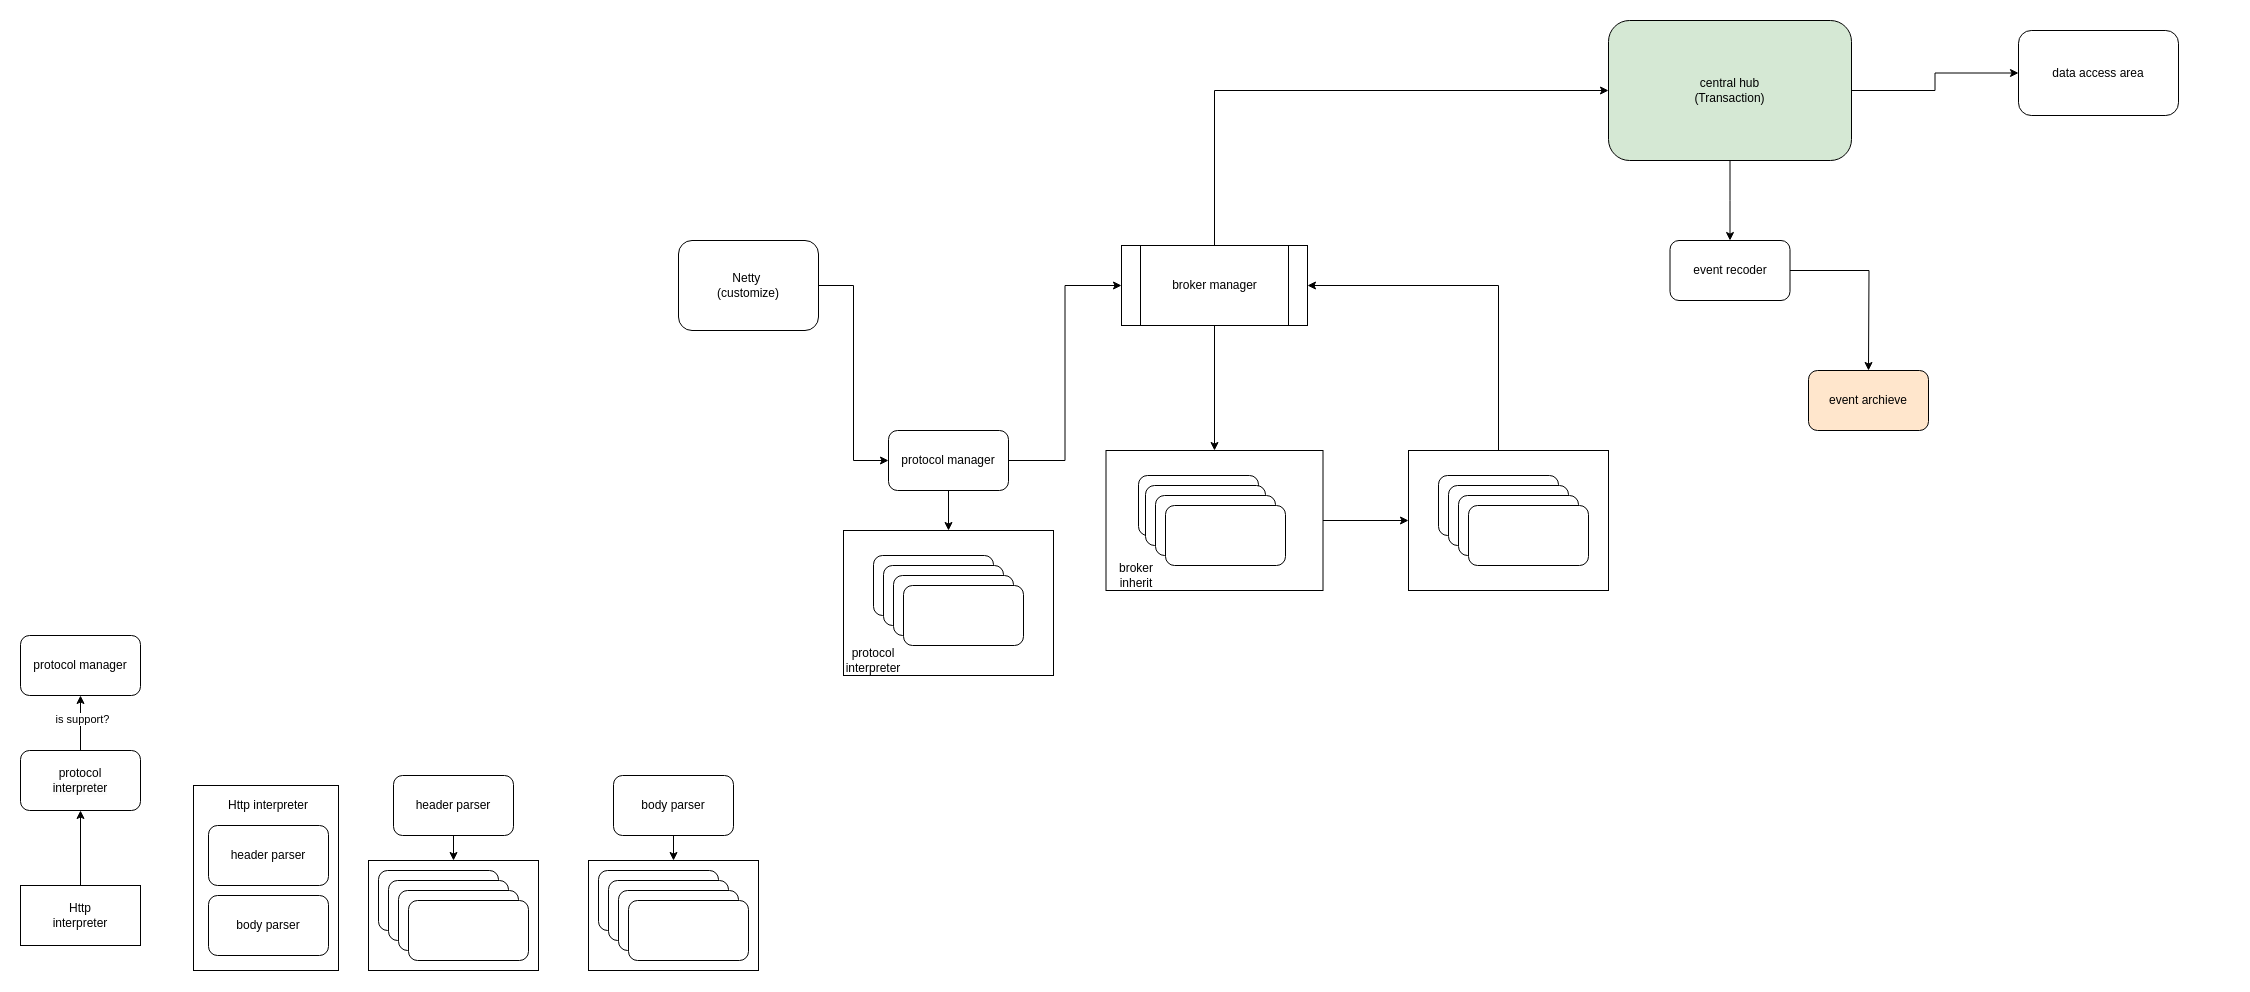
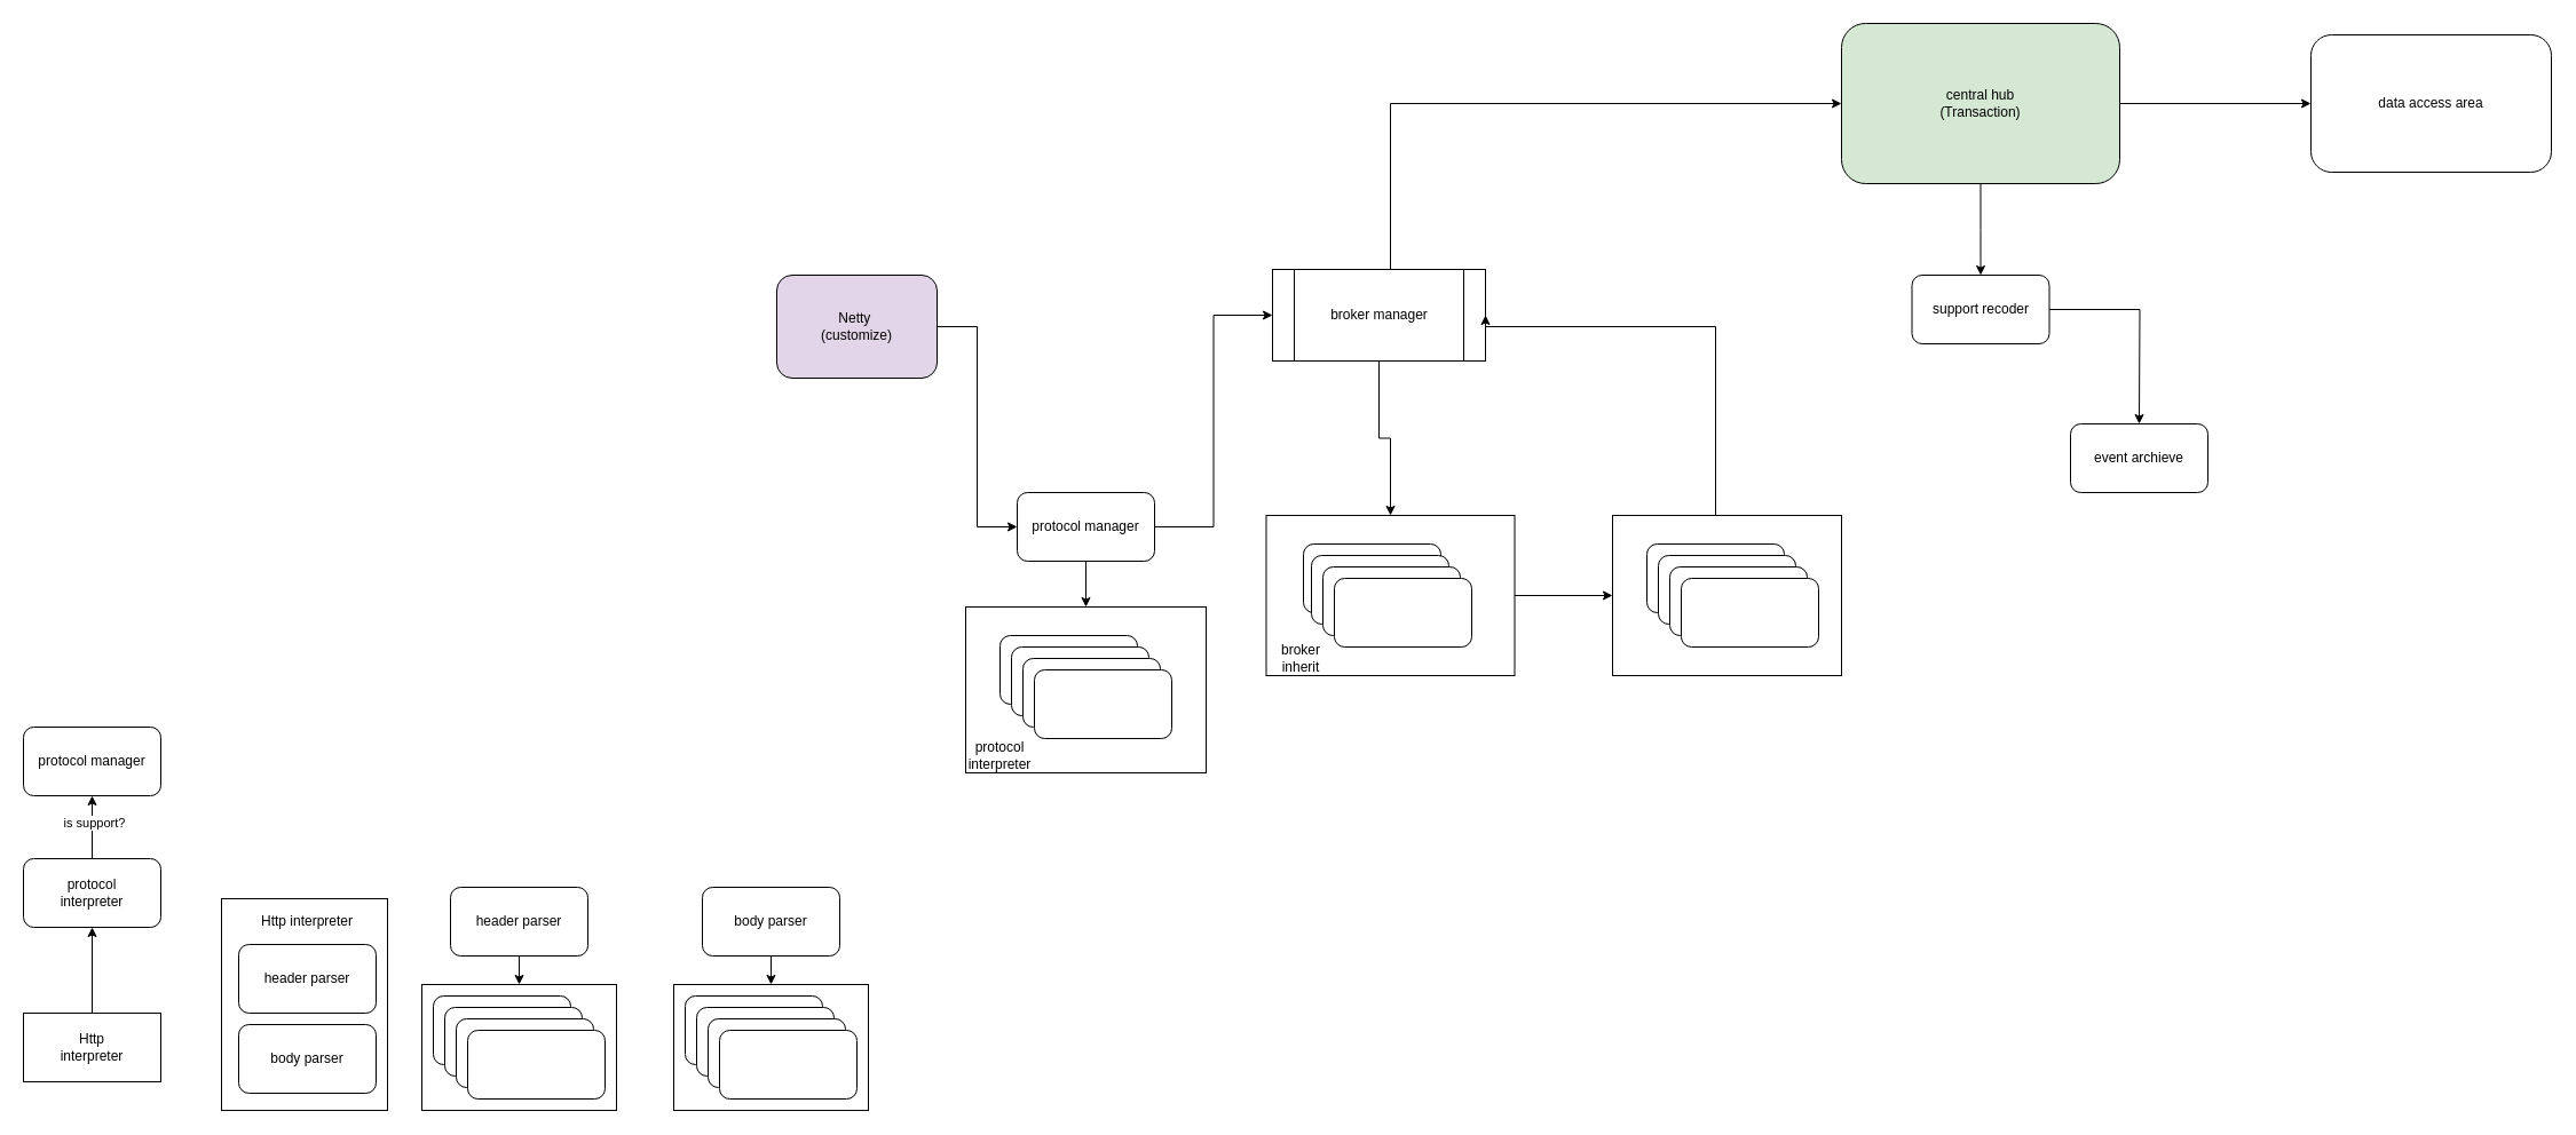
  <mxCell id="0" />
  <mxCell id="1" parent="0" />
  <mxCell id="2" value="" style="rounded=0;whiteSpace=wrap;html=1;" vertex="1" parent="1"><mxGeometry x="843" y="530" width="210" height="145" as="geometry" /></mxCell>
  <mxCell id="3" value="" style="rounded=0;whiteSpace=wrap;html=1;" vertex="1" parent="1"><mxGeometry x="193" y="785" width="145" height="185" as="geometry" /></mxCell>
  <mxCell id="4" style="edgeStyle=orthogonalEdgeStyle;rounded=0;orthogonalLoop=1;jettySize=auto;html=1;entryX=0;entryY=0.5;entryDx=0;entryDy=0;" edge="1" parent="1" source="5" target="20"><mxGeometry relative="1" as="geometry" /></mxCell>
  <mxCell id="5" value="" style="rounded=0;whiteSpace=wrap;html=1;" vertex="1" parent="1"><mxGeometry x="1105.5" y="450" width="217" height="140" as="geometry" /></mxCell>
  <mxCell id="6" style="edgeStyle=orthogonalEdgeStyle;rounded=0;orthogonalLoop=1;jettySize=auto;html=1;entryX=0;entryY=0.5;entryDx=0;entryDy=0;" edge="1" parent="1" source="7" target="10"><mxGeometry relative="1" as="geometry" /></mxCell>
- <mxCell id="7" value="Netty&amp;nbsp;&lt;div&gt;(customize)&lt;/div&gt;" style="rounded=1;whiteSpace=wrap;html=1;" vertex="1" parent="1"><mxGeometry x="678" y="240" width="140" height="90" as="geometry" /></mxCell>
+ <mxCell id="7" value="Netty&amp;nbsp;&lt;div&gt;(customize)&lt;/div&gt;" style="rounded=1;whiteSpace=wrap;html=1;fillColor=#e1d5e7;" vertex="1" parent="1"><mxGeometry x="678" y="240" width="140" height="90" as="geometry" /></mxCell>
  <mxCell id="8" style="edgeStyle=orthogonalEdgeStyle;rounded=0;orthogonalLoop=1;jettySize=auto;html=1;entryX=0;entryY=0.5;entryDx=0;entryDy=0;" edge="1" parent="1" source="10" target="13"><mxGeometry relative="1" as="geometry" /></mxCell>
  <mxCell id="9" style="edgeStyle=orthogonalEdgeStyle;rounded=0;orthogonalLoop=1;jettySize=auto;html=1;" edge="1" parent="1" source="10" target="2"><mxGeometry relative="1" as="geometry" /></mxCell>
  <mxCell id="10" value="protocol manager" style="rounded=1;whiteSpace=wrap;html=1;" vertex="1" parent="1"><mxGeometry x="888" y="430" width="120" height="60" as="geometry" /></mxCell>
  <mxCell id="11" style="edgeStyle=orthogonalEdgeStyle;rounded=0;orthogonalLoop=1;jettySize=auto;html=1;entryX=0.5;entryY=0;entryDx=0;entryDy=0;" edge="1" parent="1" source="13" target="5"><mxGeometry relative="1" as="geometry"><mxPoint x="1181" y="450" as="targetPoint" /></mxGeometry></mxCell>
  <mxCell id="12" style="edgeStyle=orthogonalEdgeStyle;rounded=0;orthogonalLoop=1;jettySize=auto;html=1;entryX=0;entryY=0.5;entryDx=0;entryDy=0;" edge="1" parent="1" source="13" target="27"><mxGeometry relative="1" as="geometry"><Array as="points"><mxPoint x="1214" y="90" /></Array></mxGeometry></mxCell>
- <mxCell id="13" value="broker manager" style="shape=process;whiteSpace=wrap;html=1;backgroundOutline=1;" vertex="1" parent="1"><mxGeometry x="1121" y="245" width="186" height="80" as="geometry" /></mxCell>
+ <mxCell id="13" value="broker manager" style="shape=process;whiteSpace=wrap;html=1;backgroundOutline=1;" vertex="1" parent="1"><mxGeometry x="1111" y="235" width="186" height="80" as="geometry" /></mxCell>
  <mxCell id="14" value="" style="rounded=1;whiteSpace=wrap;html=1;" vertex="1" parent="1"><mxGeometry x="1138" y="475" width="120" height="60" as="geometry" /></mxCell>
  <mxCell id="15" value="" style="rounded=1;whiteSpace=wrap;html=1;" vertex="1" parent="1"><mxGeometry x="1145" y="485" width="120" height="60" as="geometry" /></mxCell>
  <mxCell id="16" value="" style="rounded=1;whiteSpace=wrap;html=1;" vertex="1" parent="1"><mxGeometry x="1155" y="495" width="120" height="60" as="geometry" /></mxCell>
  <mxCell id="17" value="" style="rounded=1;whiteSpace=wrap;html=1;" vertex="1" parent="1"><mxGeometry x="1165" y="505" width="120" height="60" as="geometry" /></mxCell>
  <mxCell id="18" value="broker inherit" style="text;html=1;align=center;verticalAlign=middle;whiteSpace=wrap;rounded=0;" vertex="1" parent="1"><mxGeometry x="1105.5" y="560" width="60" height="30" as="geometry" /></mxCell>
  <mxCell id="19" style="edgeStyle=orthogonalEdgeStyle;rounded=0;orthogonalLoop=1;jettySize=auto;html=1;entryX=1;entryY=0.5;entryDx=0;entryDy=0;" edge="1" parent="1" source="20" target="13"><mxGeometry relative="1" as="geometry"><mxPoint x="1508" y="300" as="targetPoint" /><Array as="points"><mxPoint x="1498" y="285" /></Array></mxGeometry></mxCell>
  <mxCell id="20" value="" style="rounded=0;whiteSpace=wrap;html=1;" vertex="1" parent="1"><mxGeometry x="1408" y="450" width="200" height="140" as="geometry" /></mxCell>
  <mxCell id="21" value="" style="rounded=1;whiteSpace=wrap;html=1;" vertex="1" parent="1"><mxGeometry x="1438" y="475" width="120" height="60" as="geometry" /></mxCell>
  <mxCell id="22" value="" style="rounded=1;whiteSpace=wrap;html=1;" vertex="1" parent="1"><mxGeometry x="1448" y="485" width="120" height="60" as="geometry" /></mxCell>
  <mxCell id="23" value="" style="rounded=1;whiteSpace=wrap;html=1;" vertex="1" parent="1"><mxGeometry x="1458" y="495" width="120" height="60" as="geometry" /></mxCell>
  <mxCell id="24" value="" style="rounded=1;whiteSpace=wrap;html=1;" vertex="1" parent="1"><mxGeometry x="1468" y="505" width="120" height="60" as="geometry" /></mxCell>
  <mxCell id="25" style="edgeStyle=orthogonalEdgeStyle;rounded=0;orthogonalLoop=1;jettySize=auto;html=1;" edge="1" parent="1" source="27" target="28"><mxGeometry relative="1" as="geometry"><mxPoint x="1758" y="90" as="targetPoint" /></mxGeometry></mxCell>
  <mxCell id="26" style="edgeStyle=orthogonalEdgeStyle;rounded=0;orthogonalLoop=1;jettySize=auto;html=1;" edge="1" parent="1" source="27"><mxGeometry relative="1" as="geometry"><mxPoint x="1729.5" y="240" as="targetPoint" /></mxGeometry></mxCell>
  <mxCell id="27" value="central hub&lt;br&gt;(Transaction)" style="rounded=1;whiteSpace=wrap;html=1;fillColor=#d5e8d4;" vertex="1" parent="1"><mxGeometry x="1608" y="20" width="243" height="140" as="geometry" /></mxCell>
- <mxCell id="28" value="data access area" style="rounded=1;whiteSpace=wrap;html=1;" vertex="1" parent="1"><mxGeometry x="2018" y="30" width="160" height="85" as="geometry" /></mxCell>
+ <mxCell id="28" value="data access area" style="rounded=1;whiteSpace=wrap;html=1;" vertex="1" parent="1"><mxGeometry x="2018" y="30" width="210" height="120" as="geometry" /></mxCell>
  <mxCell id="29" style="edgeStyle=orthogonalEdgeStyle;rounded=0;orthogonalLoop=1;jettySize=auto;html=1;" edge="1" parent="1" source="30"><mxGeometry relative="1" as="geometry"><mxPoint x="1868" y="370" as="targetPoint" /></mxGeometry></mxCell>
- <mxCell id="30" value="event recoder" style="rounded=1;whiteSpace=wrap;html=1;" vertex="1" parent="1"><mxGeometry x="1669.5" y="240" width="120" height="60" as="geometry" /></mxCell>
- <mxCell id="31" value="event archieve" style="rounded=1;whiteSpace=wrap;html=1;fillColor=#ffe6cc;" vertex="1" parent="1"><mxGeometry x="1808" y="370" width="120" height="60" as="geometry" /></mxCell>
+ <mxCell id="30" value="support recoder" style="rounded=1;whiteSpace=wrap;html=1;" vertex="1" parent="1"><mxGeometry x="1669.5" y="240" width="120" height="60" as="geometry" /></mxCell>
+ <mxCell id="31" value="event archieve" style="rounded=1;whiteSpace=wrap;html=1;" vertex="1" parent="1"><mxGeometry x="1808" y="370" width="120" height="60" as="geometry" /></mxCell>
  <mxCell id="32" style="edgeStyle=orthogonalEdgeStyle;rounded=0;orthogonalLoop=1;jettySize=auto;html=1;entryX=0.5;entryY=1;entryDx=0;entryDy=0;" edge="1" parent="1" source="34" target="40"><mxGeometry relative="1" as="geometry" /></mxCell>
  <mxCell id="33" value="&lt;div&gt;is support?&lt;/div&gt;" style="edgeLabel;html=1;align=center;verticalAlign=middle;resizable=0;points=[];" vertex="1" connectable="0" parent="32"><mxGeometry x="0.164" y="-1" relative="1" as="geometry"><mxPoint as="offset" /></mxGeometry></mxCell>
  <mxCell id="34" value="&lt;div&gt;protocol&lt;/div&gt;&lt;span style=&quot;color: rgb(0, 0, 0); font-family: Helvetica; font-size: 12px; font-style: normal; font-variant-ligatures: normal; font-variant-caps: normal; font-weight: 400; letter-spacing: normal; orphans: 2; text-align: center; text-indent: 0px; text-transform: none; widows: 2; word-spacing: 0px; -webkit-text-stroke-width: 0px; white-space: normal; background-color: rgb(251, 251, 251); text-decoration-thickness: initial; text-decoration-style: initial; text-decoration-color: initial; display: inline !important; float: none;&quot;&gt;interpreter&lt;/span&gt;" style="rounded=1;whiteSpace=wrap;html=1;" vertex="1" parent="1"><mxGeometry x="20" y="750" width="120" height="60" as="geometry" /></mxCell>
  <mxCell id="35" style="edgeStyle=orthogonalEdgeStyle;rounded=0;orthogonalLoop=1;jettySize=auto;html=1;" edge="1" parent="1" source="36" target="34"><mxGeometry relative="1" as="geometry" /></mxCell>
  <mxCell id="36" value="Http&lt;br&gt;interpreter" style="rounded=0;whiteSpace=wrap;html=1;" vertex="1" parent="1"><mxGeometry x="20" y="885" width="120" height="60" as="geometry" /></mxCell>
  <mxCell id="37" value="Http interpreter" style="text;html=1;align=center;verticalAlign=middle;whiteSpace=wrap;rounded=0;" vertex="1" parent="1"><mxGeometry x="193" y="785" width="150" height="40" as="geometry" /></mxCell>
  <mxCell id="38" value="header parser" style="rounded=1;whiteSpace=wrap;html=1;" vertex="1" parent="1"><mxGeometry x="208" y="825" width="120" height="60" as="geometry" /></mxCell>
  <mxCell id="39" value="body parser" style="rounded=1;whiteSpace=wrap;html=1;" vertex="1" parent="1"><mxGeometry x="208" y="895" width="120" height="60" as="geometry" /></mxCell>
  <mxCell id="40" value="protocol manager" style="rounded=1;whiteSpace=wrap;html=1;" vertex="1" parent="1"><mxGeometry x="20" y="635" width="120" height="60" as="geometry" /></mxCell>
  <mxCell id="41" value="" style="rounded=1;whiteSpace=wrap;html=1;" vertex="1" parent="1"><mxGeometry x="873" y="555" width="120" height="60" as="geometry" /></mxCell>
  <mxCell id="42" value="" style="rounded=1;whiteSpace=wrap;html=1;" vertex="1" parent="1"><mxGeometry x="883" y="565" width="120" height="60" as="geometry" /></mxCell>
  <mxCell id="43" value="" style="rounded=1;whiteSpace=wrap;html=1;" vertex="1" parent="1"><mxGeometry x="893" y="575" width="120" height="60" as="geometry" /></mxCell>
  <mxCell id="44" value="" style="rounded=1;whiteSpace=wrap;html=1;" vertex="1" parent="1"><mxGeometry x="903" y="585" width="120" height="60" as="geometry" /></mxCell>
  <mxCell id="45" value="protocol&lt;br&gt;interpreter" style="text;html=1;align=center;verticalAlign=middle;whiteSpace=wrap;rounded=0;" vertex="1" parent="1"><mxGeometry x="843" y="645" width="60" height="30" as="geometry" /></mxCell>
  <mxCell id="46" style="edgeStyle=orthogonalEdgeStyle;rounded=0;orthogonalLoop=1;jettySize=auto;html=1;" edge="1" parent="1" source="47" target="48"><mxGeometry relative="1" as="geometry"><mxPoint x="428" y="880" as="targetPoint" /></mxGeometry></mxCell>
  <mxCell id="47" value="header parser" style="rounded=1;whiteSpace=wrap;html=1;" vertex="1" parent="1"><mxGeometry x="393" y="775" width="120" height="60" as="geometry" /></mxCell>
  <mxCell id="48" value="" style="rounded=0;whiteSpace=wrap;html=1;" vertex="1" parent="1"><mxGeometry x="368" y="860" width="170" height="110" as="geometry" /></mxCell>
  <mxCell id="49" value="" style="rounded=1;whiteSpace=wrap;html=1;" vertex="1" parent="1"><mxGeometry x="378" y="870" width="120" height="60" as="geometry" /></mxCell>
  <mxCell id="50" value="" style="rounded=1;whiteSpace=wrap;html=1;" vertex="1" parent="1"><mxGeometry x="388" y="880" width="120" height="60" as="geometry" /></mxCell>
  <mxCell id="51" value="" style="rounded=1;whiteSpace=wrap;html=1;" vertex="1" parent="1"><mxGeometry x="398" y="890" width="120" height="60" as="geometry" /></mxCell>
  <mxCell id="52" value="" style="rounded=1;whiteSpace=wrap;html=1;" vertex="1" parent="1"><mxGeometry x="408" y="900" width="120" height="60" as="geometry" /></mxCell>
  <mxCell id="53" style="edgeStyle=orthogonalEdgeStyle;rounded=0;orthogonalLoop=1;jettySize=auto;html=1;" edge="1" parent="1" source="54" target="55"><mxGeometry relative="1" as="geometry" /></mxCell>
  <mxCell id="54" value="body parser" style="rounded=1;whiteSpace=wrap;html=1;" vertex="1" parent="1"><mxGeometry x="613" y="775" width="120" height="60" as="geometry" /></mxCell>
  <mxCell id="55" value="" style="rounded=0;whiteSpace=wrap;html=1;" vertex="1" parent="1"><mxGeometry x="588" y="860" width="170" height="110" as="geometry" /></mxCell>
  <mxCell id="56" value="" style="rounded=1;whiteSpace=wrap;html=1;" vertex="1" parent="1"><mxGeometry x="598" y="870" width="120" height="60" as="geometry" /></mxCell>
  <mxCell id="57" value="" style="rounded=1;whiteSpace=wrap;html=1;" vertex="1" parent="1"><mxGeometry x="608" y="880" width="120" height="60" as="geometry" /></mxCell>
  <mxCell id="58" value="" style="rounded=1;whiteSpace=wrap;html=1;" vertex="1" parent="1"><mxGeometry x="618" y="890" width="120" height="60" as="geometry" /></mxCell>
  <mxCell id="59" value="" style="rounded=1;whiteSpace=wrap;html=1;" vertex="1" parent="1"><mxGeometry x="628" y="900" width="120" height="60" as="geometry" /></mxCell>
